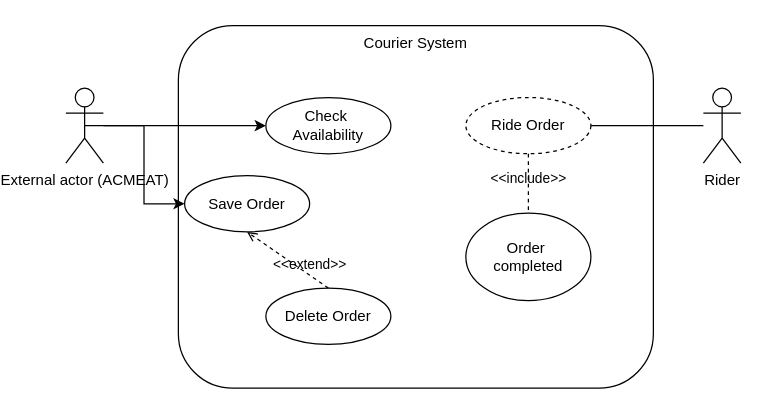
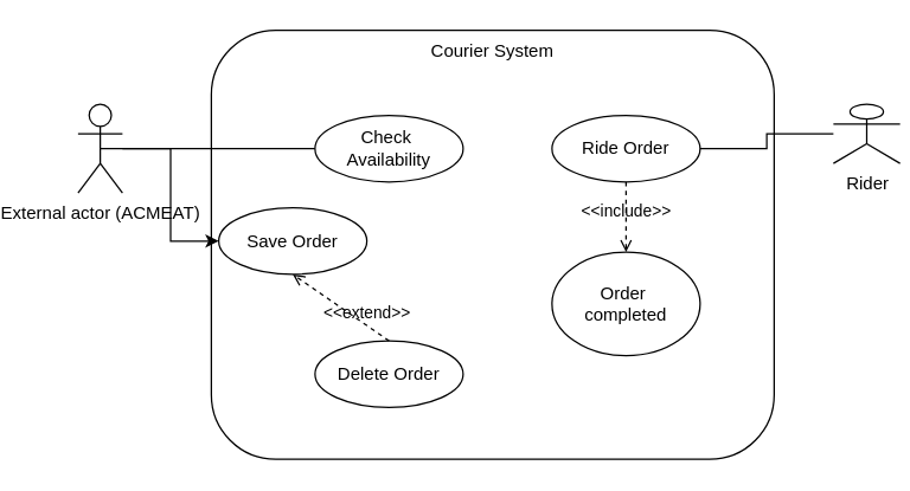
  <mxCell id="0" />
  <mxCell id="1" parent="0" />
  <mxCell id="2" value="Courier System" style="rounded=1;whiteSpace=wrap;html=1;verticalAlign=top;" parent="1" vertex="1"><mxGeometry x="110" y="20" width="380" height="290" as="geometry" /></mxCell>
- <mxCell id="3" style="edgeStyle=orthogonalEdgeStyle;rounded=0;orthogonalLoop=1;jettySize=auto;html=1;" parent="1" source="5" target="6" edge="1"><mxGeometry relative="1" as="geometry" /></mxCell>
+ <mxCell id="3" style="edgeStyle=orthogonalEdgeStyle;rounded=0;orthogonalLoop=1;jettySize=auto;html=1;endArrow=none;" parent="1" source="5" target="6" edge="1"><mxGeometry relative="1" as="geometry" /></mxCell>
  <mxCell id="4" style="edgeStyle=orthogonalEdgeStyle;rounded=0;orthogonalLoop=1;jettySize=auto;html=1;exitX=0.5;exitY=0.5;exitDx=0;exitDy=0;exitPerimeter=0;entryX=0;entryY=0.5;entryDx=0;entryDy=0;" edge="1" parent="1" source="5" target="9"><mxGeometry relative="1" as="geometry" /></mxCell>
  <mxCell id="5" value="External actor (ACMEAT)" style="shape=umlActor;verticalLabelPosition=bottom;verticalAlign=top;html=1;" parent="1" vertex="1"><mxGeometry x="20" y="70" width="30" height="60" as="geometry" /></mxCell>
  <mxCell id="6" value="Check&amp;nbsp;&lt;div&gt;Availability&lt;/div&gt;" style="ellipse;whiteSpace=wrap;html=1;" parent="1" vertex="1"><mxGeometry x="180" y="77.5" width="100" height="45" as="geometry" /></mxCell>
  <mxCell id="7" style="edgeStyle=orthogonalEdgeStyle;rounded=0;orthogonalLoop=1;jettySize=auto;html=1;entryX=1;entryY=0.5;entryDx=0;entryDy=0;endArrow=none;" edge="1" parent="1" source="8" target="10"><mxGeometry relative="1" as="geometry" /></mxCell>
- <mxCell id="8" value="Rider" style="shape=umlActor;verticalLabelPosition=bottom;verticalAlign=top;html=1;" parent="1" vertex="1"><mxGeometry x="530" y="70" width="30" height="60" as="geometry" /></mxCell>
+ <mxCell id="8" value="Rider" style="shape=umlActor;verticalLabelPosition=bottom;verticalAlign=top;html=1;" parent="1" vertex="1"><mxGeometry x="530" y="70" width="45" height="40" as="geometry" /></mxCell>
  <mxCell id="9" value="Save Order" style="ellipse;whiteSpace=wrap;html=1;" parent="1" vertex="1"><mxGeometry x="115" y="140" width="100" height="45" as="geometry" /></mxCell>
- <mxCell id="10" value="Ride Order" style="ellipse;whiteSpace=wrap;html=1;dashed=1;" parent="1" vertex="1"><mxGeometry x="340" y="77.5" width="100" height="45" as="geometry" /></mxCell>
+ <mxCell id="10" value="Ride Order" style="ellipse;whiteSpace=wrap;html=1;" parent="1" vertex="1"><mxGeometry x="340" y="77.5" width="100" height="45" as="geometry" /></mxCell>
  <mxCell id="11" value="Delete Order" style="ellipse;whiteSpace=wrap;html=1;" vertex="1" parent="1"><mxGeometry x="180" y="230" width="100" height="45" as="geometry" /></mxCell>
  <mxCell id="12" value="Order&amp;nbsp;&lt;div&gt;completed&lt;/div&gt;" style="ellipse;whiteSpace=wrap;html=1;" vertex="1" parent="1"><mxGeometry x="340" y="170" width="100" height="70" as="geometry" /></mxCell>
- <mxCell id="13" value="&amp;lt;&amp;lt;include&amp;gt;&amp;gt;" style="html=1;verticalAlign=bottom;labelBackgroundColor=none;endArrow=none;endFill=0;dashed=1;rounded=0;entryX=0.5;entryY=0;entryDx=0;entryDy=0;exitX=0.5;exitY=1;exitDx=0;exitDy=0;" edge="1" parent="1" source="10" target="12"><mxGeometry x="0.158" width="160" relative="1" as="geometry"><mxPoint x="210" y="200" as="sourcePoint" /><mxPoint x="370" y="200" as="targetPoint" /><mxPoint as="offset" /></mxGeometry></mxCell>
+ <mxCell id="13" value="&amp;lt;&amp;lt;include&amp;gt;&amp;gt;" style="html=1;verticalAlign=bottom;labelBackgroundColor=none;endArrow=open;endFill=0;dashed=1;rounded=0;entryX=0.5;entryY=0;entryDx=0;entryDy=0;exitX=0.5;exitY=1;exitDx=0;exitDy=0;" edge="1" parent="1" source="10" target="12"><mxGeometry x="0.158" width="160" relative="1" as="geometry"><mxPoint x="210" y="200" as="sourcePoint" /><mxPoint x="370" y="200" as="targetPoint" /><mxPoint as="offset" /></mxGeometry></mxCell>
  <mxCell id="14" value="&amp;lt;&amp;lt;extend&amp;gt;&amp;gt;" style="html=1;verticalAlign=bottom;labelBackgroundColor=none;endArrow=open;endFill=0;dashed=1;rounded=0;exitX=0.5;exitY=0;exitDx=0;exitDy=0;entryX=0.5;entryY=1;entryDx=0;entryDy=0;" edge="1" parent="1" source="11" target="9"><mxGeometry x="-0.556" width="160" relative="1" as="geometry"><mxPoint x="210" y="200" as="sourcePoint" /><mxPoint x="370" y="200" as="targetPoint" /><mxPoint as="offset" /></mxGeometry></mxCell>
